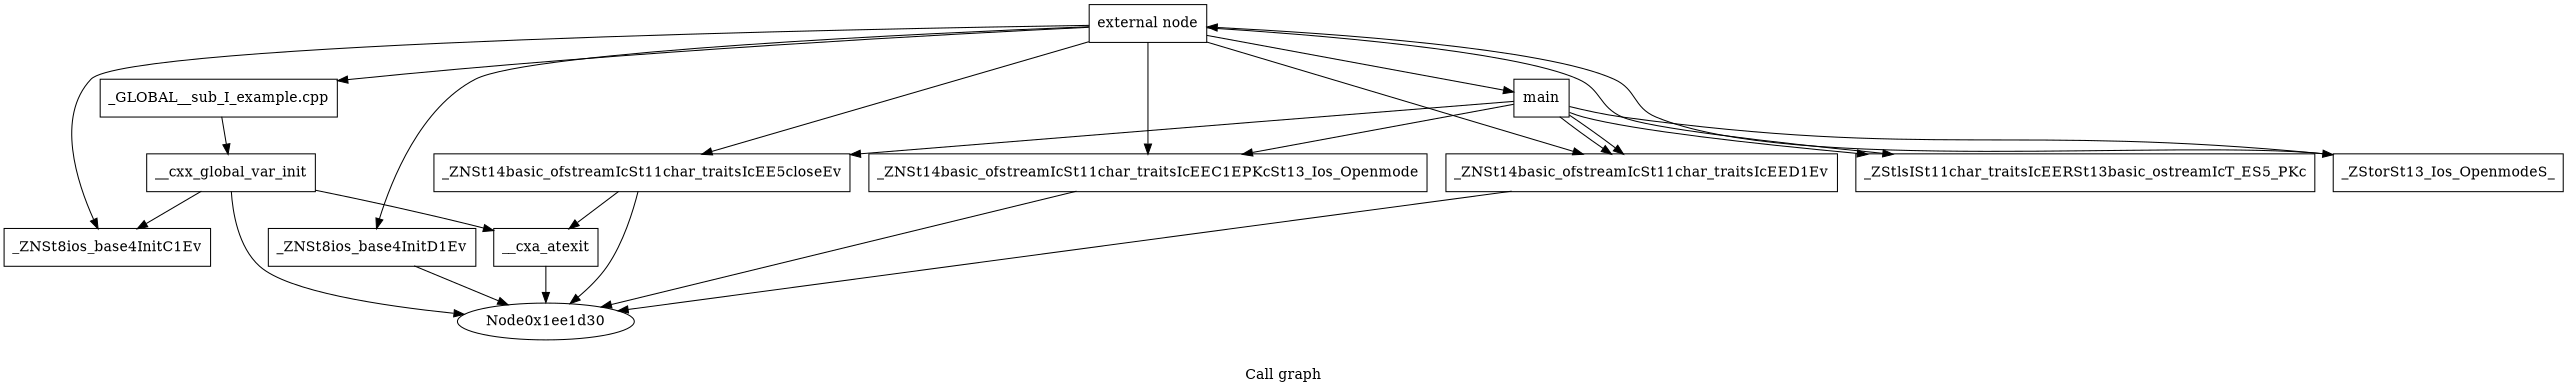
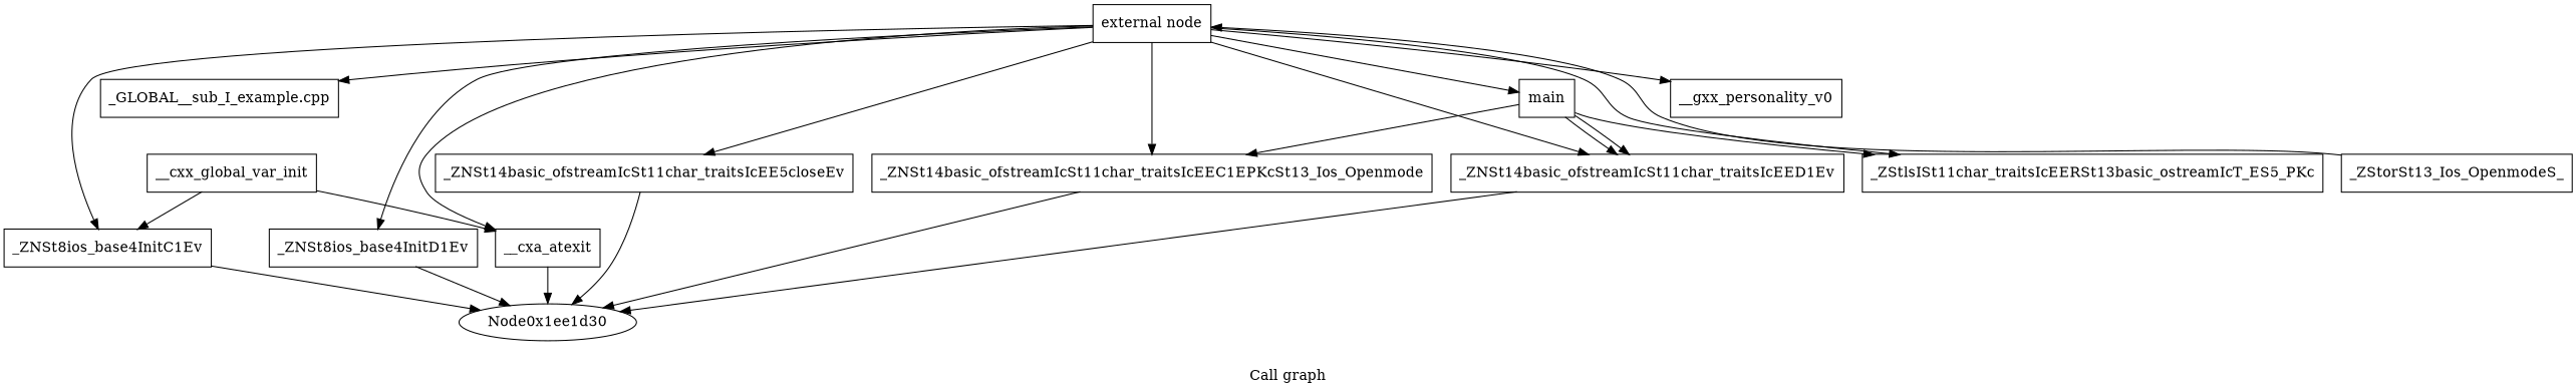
  digraph {
    label="Call graph"
    node [shape=record]
    n1 [label="{external node}"]
    n2 [label="{_ZNSt8ios_base4InitC1Ev}"]
    n3 [label="{_ZNSt8ios_base4InitD1Ev}"]
    n4 [label="{__cxa_atexit}"]
    n5 [label="{main}"]
    n6 [label="{_ZNSt14basic_ofstreamIcSt11char_traitsIcEEC1EPKcSt13_Ios_Openmode}"]
    n7 [label="{_ZStlsISt11char_traitsIcEERSt13basic_ostreamIcT_ES5_PKc}"]
+   n8 [label="{__gxx_personality_v0}"]
    n9 [label="{_ZNSt14basic_ofstreamIcSt11char_traitsIcEE5closeEv}"]
    n10 [label="{_ZNSt14basic_ofstreamIcSt11char_traitsIcEED1Ev}"]
    n11 [label="{_GLOBAL__sub_I_example.cpp}"]
    Node0x1ee1d30 [shape=""]
    n13 [label="{_ZStorSt13_Ios_OpenmodeS_}"]
    n14 [label="{__cxx_global_var_init}"]
    n1 -> n2
    n1 -> n3
-   n9 -> n4
+   n1 -> n4
    n1 -> n5
    n1 -> n6
    n1 -> n7
+   n1 -> n8
    n1 -> n9
    n1 -> n10
    n1 -> n11
-   n14 -> Node0x1ee1d30
+   n2 -> Node0x1ee1d30
    n3 -> Node0x1ee1d30
    n4 -> Node0x1ee1d30
    n5 -> n6
    n5 -> n7
-   n5 -> n9
    n5 -> n10
    n5 -> n10
-   n5 -> n13
    n6 -> Node0x1ee1d30
    n9 -> Node0x1ee1d30
    n10 -> Node0x1ee1d30
-   n11 -> n14
    n13 -> n1
    n14 -> n2
    n14 -> n4
  }
